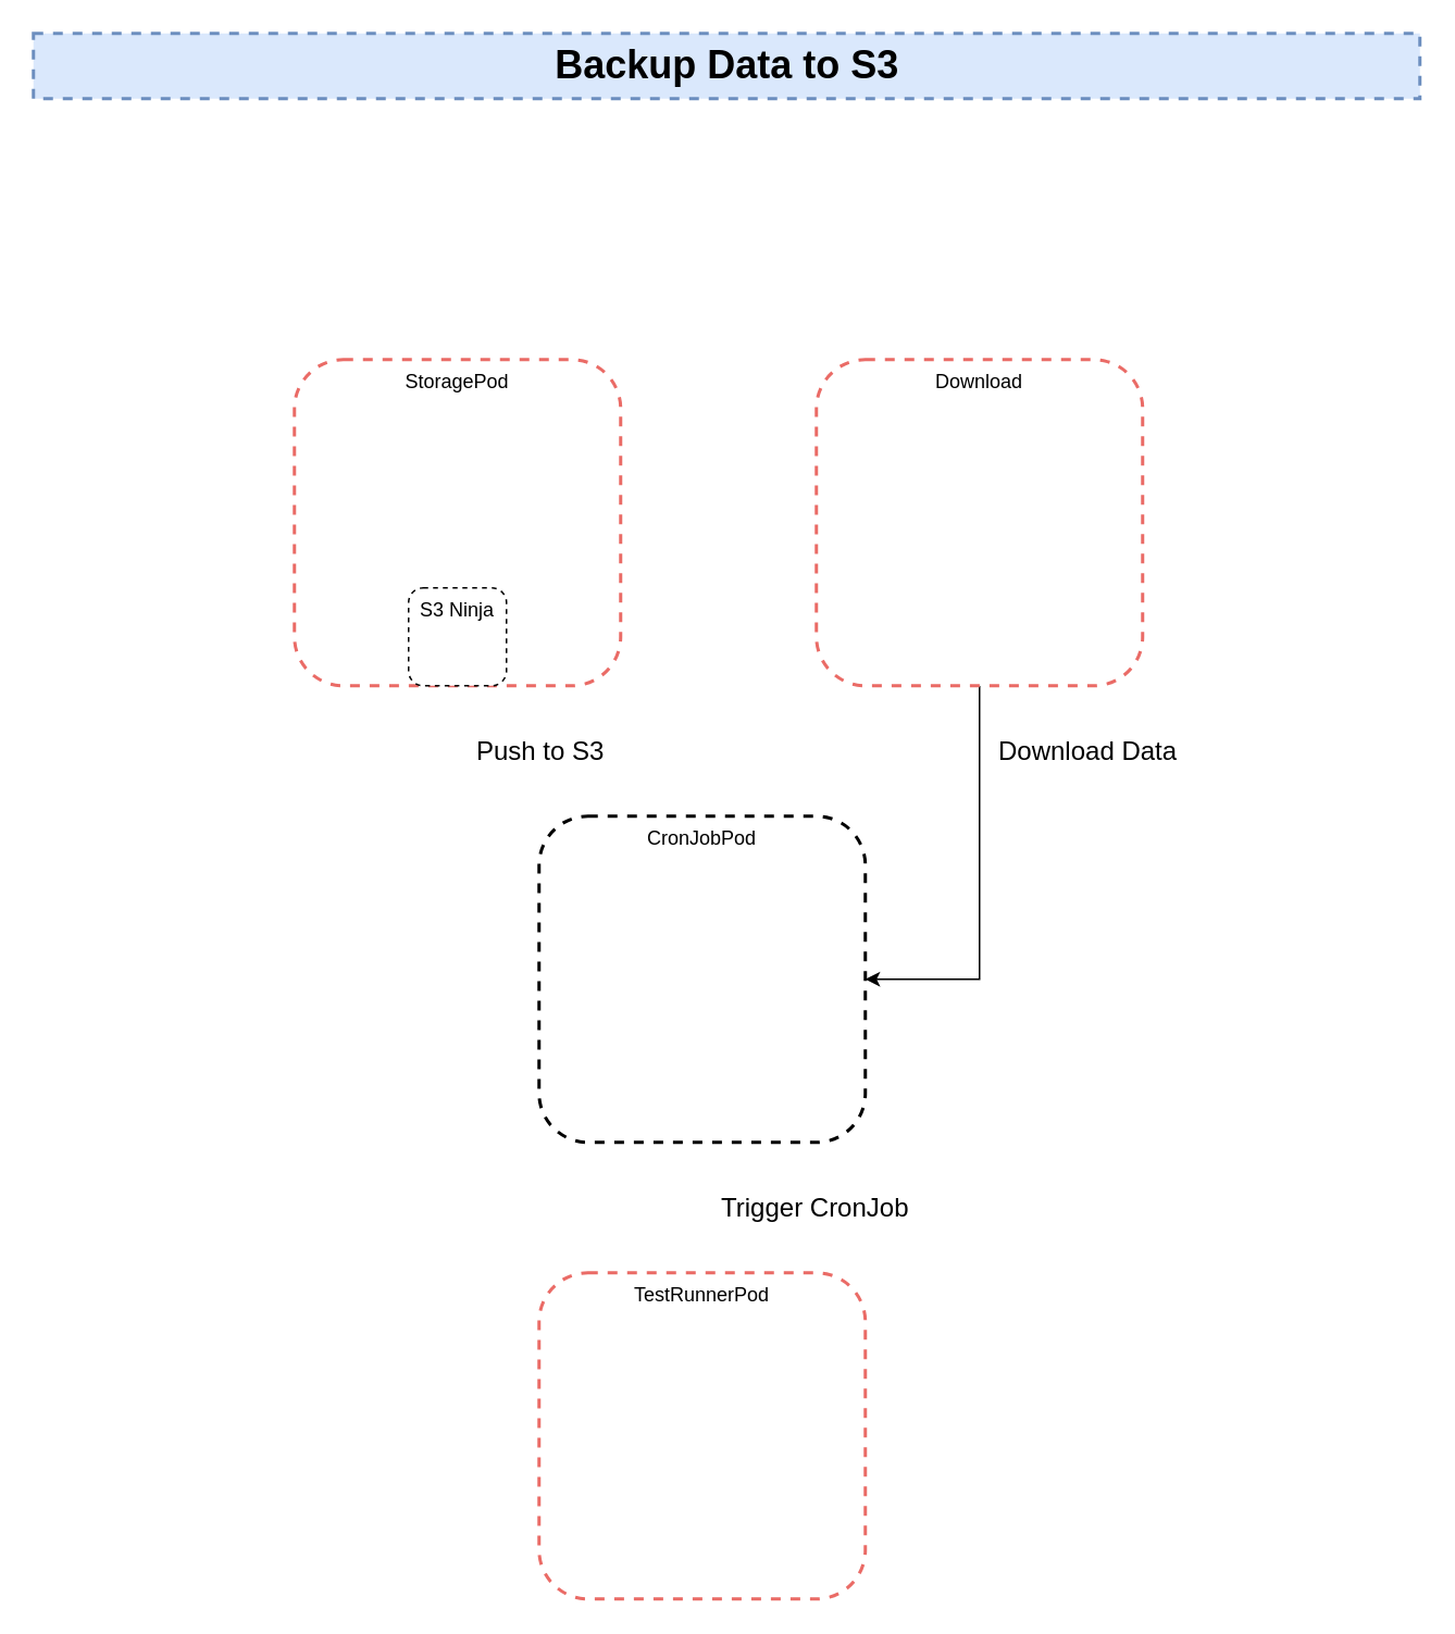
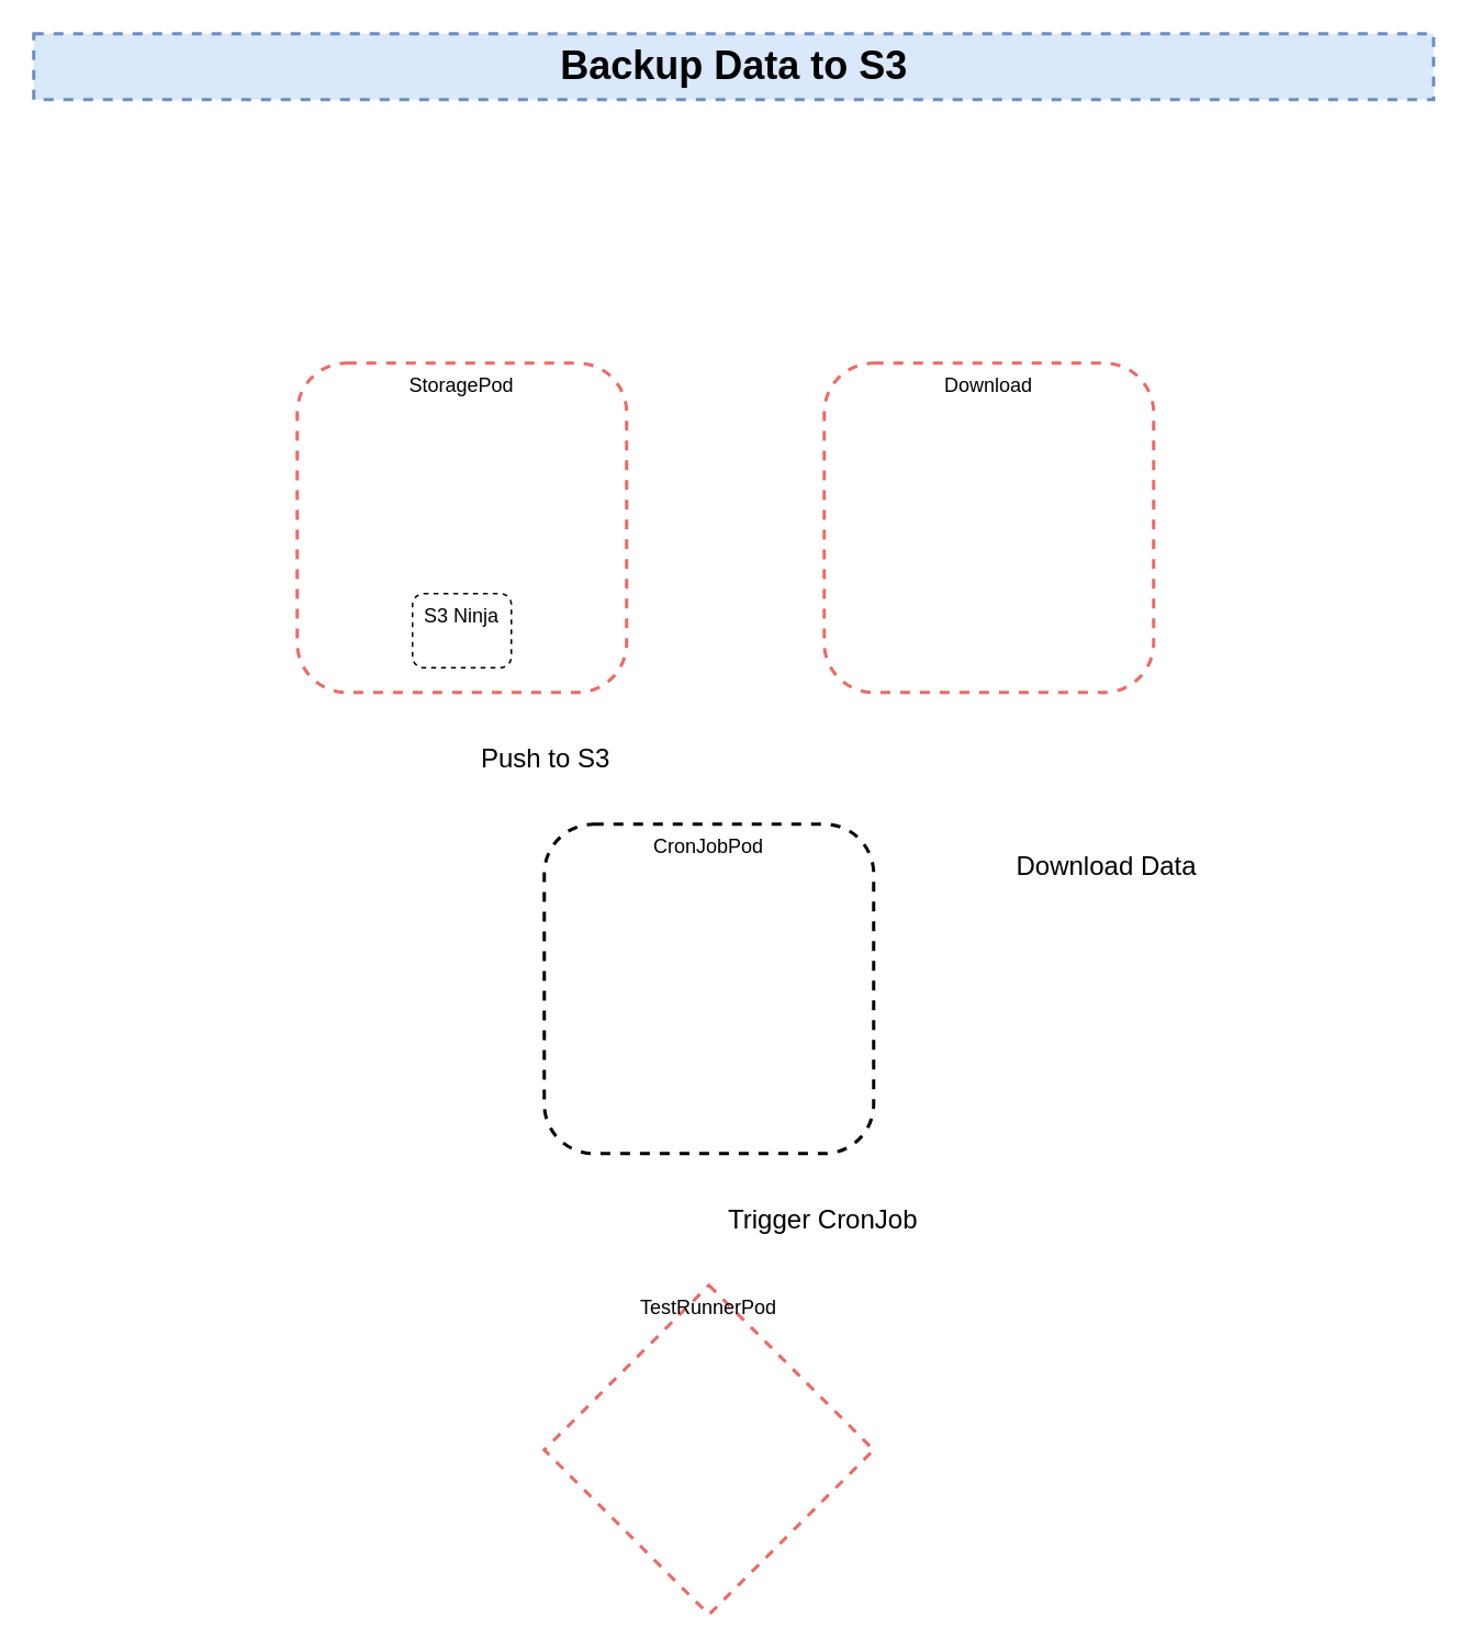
  <mxCell id="0" />
  <mxCell id="1" parent="0" />
  <mxCell id="2" value="StoragePod" style="rounded=1;whiteSpace=wrap;html=1;verticalAlign=top;dashed=1;strokeColor=#EA6B66;strokeWidth=2;" vertex="1" parent="1"><mxGeometry x="180" y="220" width="200" height="200" as="geometry" /></mxCell>
- <mxCell id="3" style="edgeStyle=orthogonalEdgeStyle;rounded=0;orthogonalLoop=1;jettySize=auto;html=1;exitX=0.5;exitY=1;exitDx=0;exitDy=0;entryX=1;entryY=0.5;entryDx=0;entryDy=0;" edge="1" parent="1" source="4" target="6"><mxGeometry relative="1" as="geometry" /></mxCell>
  <mxCell id="4" value="Download" style="rounded=1;whiteSpace=wrap;html=1;dashed=1;verticalAlign=top;strokeColor=#EA6B66;strokeWidth=2;" vertex="1" parent="1"><mxGeometry x="500" y="220" width="200" height="200" as="geometry" /></mxCell>
- <mxCell id="5" value="S3 Ninja" style="rounded=1;whiteSpace=wrap;html=1;dashed=1;verticalAlign=top;" vertex="1" parent="1"><mxGeometry x="250" y="360" width="60" height="60" as="geometry" /></mxCell>
+ <mxCell id="5" value="S3 Ninja" style="rounded=1;whiteSpace=wrap;html=1;dashed=1;verticalAlign=top;" vertex="1" parent="1"><mxGeometry x="250" y="360" width="60" height="45" as="geometry" /></mxCell>
  <mxCell id="6" value="CronJobPod" style="rounded=1;whiteSpace=wrap;html=1;dashed=1;verticalAlign=top;strokeWidth=2;" vertex="1" parent="1"><mxGeometry x="330" y="500" width="200" height="200" as="geometry" /></mxCell>
- <mxCell id="7" value="TestRunnerPod" style="rounded=1;whiteSpace=wrap;html=1;dashed=1;verticalAlign=top;strokeColor=#EA6B66;strokeWidth=2;" vertex="1" parent="1"><mxGeometry x="330" y="780" width="200" height="200" as="geometry" /></mxCell>
+ <mxCell id="7" value="TestRunnerPod" style="rhombus;whiteSpace=wrap;html=1;dashed=1;verticalAlign=top;strokeColor=#EA6B66;strokeWidth=2;" vertex="1" parent="1"><mxGeometry x="330" y="780" width="200" height="200" as="geometry" /></mxCell>
  <mxCell id="8" value="Trigger CronJob" style="text;strokeColor=none;fillColor=none;html=1;fontSize=16;fontStyle=0;verticalAlign=middle;align=left;dashed=1;" vertex="1" parent="1"><mxGeometry x="440" y="720" width="140" height="40" as="geometry" /></mxCell>
- <mxCell id="9" value="Download Data" style="text;strokeColor=none;fillColor=none;html=1;fontSize=16;fontStyle=0;verticalAlign=middle;align=left;dashed=1;" vertex="1" parent="1"><mxGeometry x="610" y="440" width="140" height="40" as="geometry" /></mxCell>
+ <mxCell id="9" value="Download Data" style="text;strokeColor=none;fillColor=none;html=1;fontSize=16;fontStyle=0;verticalAlign=middle;align=left;dashed=1;" vertex="1" parent="1"><mxGeometry x="615" y="505" width="140" height="40" as="geometry" /></mxCell>
  <mxCell id="10" value="Push to S3" style="text;strokeColor=none;fillColor=none;html=1;fontSize=16;fontStyle=0;verticalAlign=middle;align=left;dashed=1;" vertex="1" parent="1"><mxGeometry x="290" y="440" width="140" height="40" as="geometry" /></mxCell>
  <mxCell id="11" value="Backup Data to S3" style="text;strokeColor=#6c8ebf;fillColor=#dae8fc;html=1;fontSize=24;fontStyle=1;verticalAlign=middle;align=center;dashed=1;strokeWidth=2;" vertex="1" parent="1"><mxGeometry y="20" width="850" height="40" as="geometry" x="20" /></mxCell>
